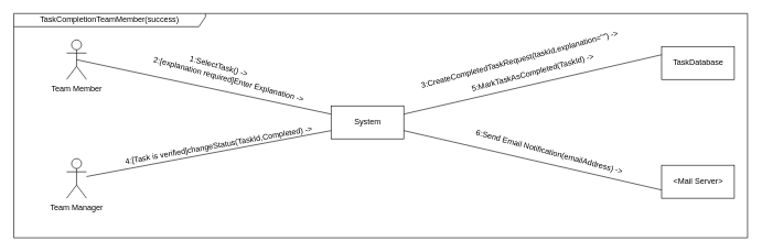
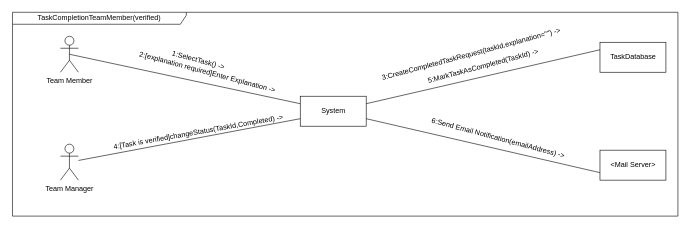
  <mxCell id="0" />
  <mxCell id="1" parent="0" />
  <mxCell id="2" value="Team Member" style="shape=umlActor;verticalLabelPosition=bottom;verticalAlign=top;html=1;outlineConnect=0;" vertex="1" parent="1"><mxGeometry x="100" y="60" width="30" height="60" as="geometry" /></mxCell>
  <mxCell id="3" value="Team Manager&lt;br&gt;" style="shape=umlActor;verticalLabelPosition=bottom;verticalAlign=top;html=1;outlineConnect=0;" vertex="1" parent="1"><mxGeometry x="100" y="240" width="30" height="60" as="geometry" /></mxCell>
  <mxCell id="4" value="System&lt;br&gt;" style="html=1;" vertex="1" parent="1"><mxGeometry x="500" y="160" width="110" height="50" as="geometry" /></mxCell>
  <mxCell id="5" value="&amp;lt;Mail Server&amp;gt;" style="html=1;" vertex="1" parent="1"><mxGeometry x="1000" y="250" width="110" height="50" as="geometry" /></mxCell>
  <mxCell id="6" value="TaskDatabase" style="html=1;" vertex="1" parent="1"><mxGeometry x="1000" y="70" width="110" height="50" as="geometry" /></mxCell>
  <mxCell id="7" value="" style="endArrow=none;html=1;entryX=0;entryY=0.25;entryDx=0;entryDy=0;exitX=1;exitY=0.25;exitDx=0;exitDy=0;endFill=0;" edge="1" parent="1" source="4" target="6"><mxGeometry width="50" height="50" relative="1" as="geometry"><mxPoint x="580" y="260" as="sourcePoint" /><mxPoint x="630" y="210" as="targetPoint" /></mxGeometry></mxCell>
  <mxCell id="8" value="" style="endArrow=none;html=1;entryX=0;entryY=0.75;entryDx=0;entryDy=0;exitX=1;exitY=0.75;exitDx=0;exitDy=0;endFill=0;" edge="1" parent="1" source="4" target="5"><mxGeometry width="50" height="50" relative="1" as="geometry"><mxPoint x="670" y="250" as="sourcePoint" /><mxPoint x="720" y="200" as="targetPoint" /></mxGeometry></mxCell>
  <mxCell id="9" value="" style="endArrow=none;html=1;entryX=0;entryY=0.25;entryDx=0;entryDy=0;exitX=0.5;exitY=0.5;exitDx=0;exitDy=0;exitPerimeter=0;endFill=0;" edge="1" parent="1" source="2" target="4"><mxGeometry width="50" height="50" relative="1" as="geometry"><mxPoint x="320" y="120" as="sourcePoint" /><mxPoint x="370" y="70" as="targetPoint" /></mxGeometry></mxCell>
  <mxCell id="10" value="" style="endArrow=none;html=1;entryX=0;entryY=0.75;entryDx=0;entryDy=0;endFill=0;" edge="1" parent="1" source="3" target="4"><mxGeometry width="50" height="50" relative="1" as="geometry"><mxPoint x="350" y="290" as="sourcePoint" /><mxPoint x="400" y="240" as="targetPoint" /></mxGeometry></mxCell>
  <mxCell id="11" value="1:SelectTask() -&amp;gt;" style="text;html=1;align=center;verticalAlign=middle;resizable=0;points=[];autosize=1;strokeColor=none;rotation=15;" vertex="1" parent="1"><mxGeometry x="275" y="90" width="110" height="20" as="geometry" /></mxCell>
  <mxCell id="12" value="2:[explanation required]Enter Explanation -&amp;gt;" style="text;html=1;align=center;verticalAlign=middle;resizable=0;points=[];autosize=1;strokeColor=none;rotation=15;" vertex="1" parent="1"><mxGeometry x="220" y="110" width="250" height="20" as="geometry" /></mxCell>
  <mxCell id="13" value="3:CreateCompletedTaskRequest(taskId,explanation=&quot;&quot;) -&amp;gt;" style="text;html=1;align=center;verticalAlign=middle;resizable=0;points=[];autosize=1;strokeColor=none;rotation=345;" vertex="1" parent="1"><mxGeometry x="625" y="80" width="320" height="20" as="geometry" /></mxCell>
  <mxCell id="14" value="4:[Task is verified]changeStatus(TaskId,Completed) -&amp;gt;" style="text;html=1;align=center;verticalAlign=middle;resizable=0;points=[];autosize=1;strokeColor=none;rotation=-10;" vertex="1" parent="1"><mxGeometry x="180" y="210" width="300" height="20" as="geometry" /></mxCell>
  <mxCell id="15" value="6:Send Email Notification(emailAddress) -&amp;gt;" style="text;html=1;align=center;verticalAlign=middle;resizable=0;points=[];autosize=1;strokeColor=none;rotation=15;" vertex="1" parent="1"><mxGeometry x="710" y="220" width="240" height="20" as="geometry" /></mxCell>
  <mxCell id="16" value="5:MarkTaskAsCompleted(TaskId) -&amp;gt;" style="text;html=1;align=center;verticalAlign=middle;resizable=0;points=[];autosize=1;strokeColor=none;rotation=-15;" vertex="1" parent="1"><mxGeometry x="700" y="100" width="210" height="20" as="geometry" /></mxCell>
- <mxCell id="17" value="TaskCompletionTeamMember(success)" style="shape=umlFrame;whiteSpace=wrap;html=1;width=290;height=20;" vertex="1" parent="1"><mxGeometry x="20" y="20" width="1110" height="340" as="geometry" /></mxCell>
+ <mxCell id="17" value="TaskCompletionTeamMember(verified)" style="shape=umlFrame;whiteSpace=wrap;html=1;width=290;height=20;" vertex="1" parent="1"><mxGeometry x="20" y="20" width="1110" height="340" as="geometry" /></mxCell>
